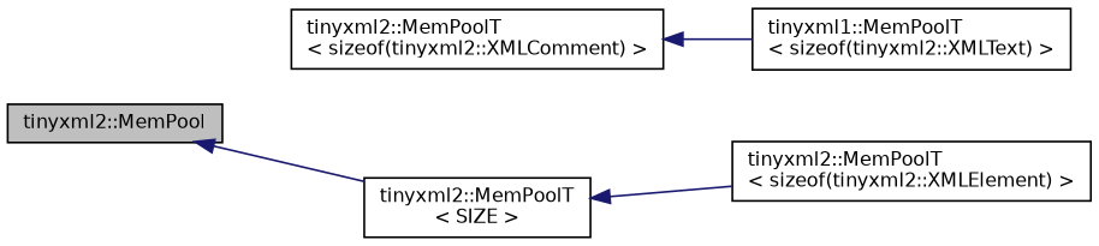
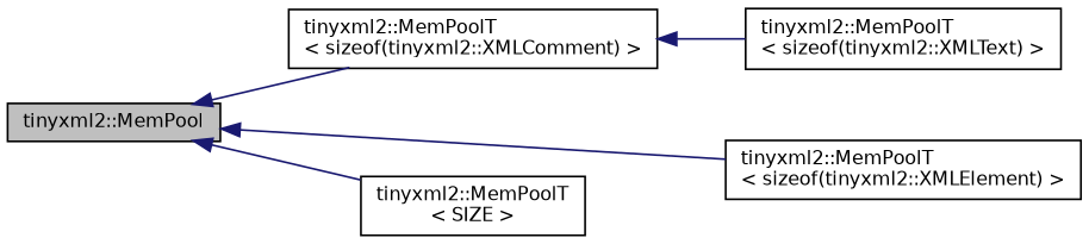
  digraph {
    rankdir=LR
    node [color=black fillcolor=white fontname=Helvetica fontsize=10 shape=record style=filled]
    edge [color=midnightblue dir=back fontname=Helvetica fontsize=10 labelfontname=Helvetica labelfontsize=10 style=solid]
    n1 [fillcolor=grey75 fontcolor=black height=0.2 label="tinyxml2::MemPool" width=0.4]
    n2 [height=0.2 label="tinyxml2::MemPoolT\l\< sizeof(tinyxml2::XMLComment) \>" width=0.4]
    n3 [height=0.2 label="tinyxml2::MemPoolT\l\< sizeof(tinyxml2::XMLElement) \>" width=0.4]
    n4 [height=0.2 label="tinyxml2::MemPoolT\l\< SIZE \>" width=0.4]
-   n5 [height=0.2 label="tinyxml1::MemPoolT\l\< sizeof(tinyxml2::XMLText) \>" width=0.4]
-   n4 -> n3
+   n5 [height=0.2 label="tinyxml2::MemPoolT\l\< sizeof(tinyxml2::XMLText) \>" width=0.4]
+   n1 -> n2
+   n1 -> n3
    n1 -> n4
    n2 -> n5
  }
